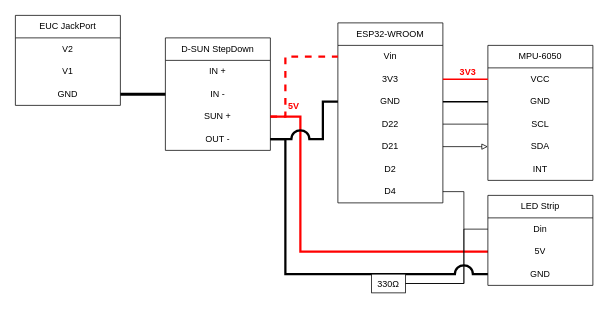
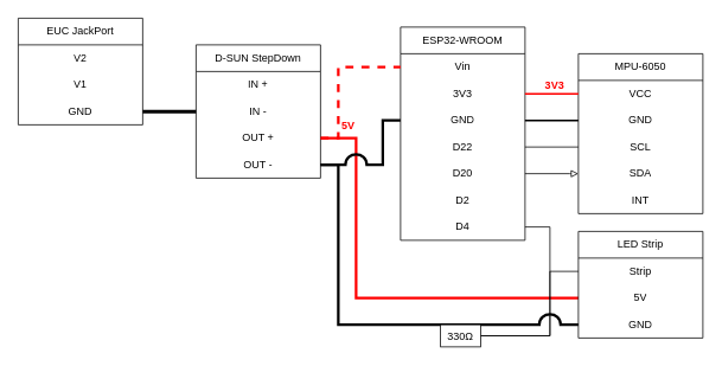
  <mxCell id="0" />
  <mxCell id="1" parent="0" />
  <mxCell id="2" value="" style="edgeStyle=orthogonalEdgeStyle;html=1;endArrow=none;endFill=0;rounded=0;strokeColor=#FF0000;strokeWidth=3;" parent="1" source="25" target="37" edge="1"><mxGeometry relative="1" as="geometry"><mxPoint x="460" y="355" as="targetPoint" /><mxPoint x="360" y="155" as="sourcePoint" /><Array as="points"><mxPoint x="400" y="155" /><mxPoint x="400" y="335" /></Array></mxGeometry></mxCell>
  <mxCell id="3" value="ESP32-WROOM" style="swimlane;fontStyle=0;childLayout=stackLayout;horizontal=1;startSize=30;horizontalStack=0;resizeParent=1;resizeParentMax=0;resizeLast=0;collapsible=1;marginBottom=0;whiteSpace=wrap;html=1;" parent="1" vertex="1"><mxGeometry x="450" y="30" width="140" height="240" as="geometry" /></mxCell>
  <mxCell id="4" value="Vin" style="text;strokeColor=none;fillColor=none;align=center;verticalAlign=middle;spacingLeft=4;spacingRight=4;overflow=hidden;points=[[0,0.5],[1,0.5]];portConstraint=eastwest;rotatable=0;whiteSpace=wrap;html=1;" parent="3" vertex="1"><mxGeometry y="30" width="140" height="30" as="geometry" /></mxCell>
  <mxCell id="5" value="3V3" style="text;strokeColor=none;fillColor=none;align=center;verticalAlign=middle;spacingLeft=4;spacingRight=4;overflow=hidden;points=[[0,0.5],[1,0.5]];portConstraint=eastwest;rotatable=0;whiteSpace=wrap;html=1;" parent="3" vertex="1"><mxGeometry y="60" width="140" height="30" as="geometry" /></mxCell>
  <mxCell id="6" value="GND" style="text;strokeColor=none;fillColor=none;align=center;verticalAlign=middle;spacingLeft=4;spacingRight=4;overflow=hidden;points=[[0,0.5],[1,0.5]];portConstraint=eastwest;rotatable=0;whiteSpace=wrap;html=1;" parent="3" vertex="1"><mxGeometry y="90" width="140" height="30" as="geometry" /></mxCell>
  <mxCell id="7" value="D22" style="text;strokeColor=none;fillColor=none;align=center;verticalAlign=middle;spacingLeft=4;spacingRight=4;overflow=hidden;points=[[0,0.5],[1,0.5]];portConstraint=eastwest;rotatable=0;whiteSpace=wrap;html=1;" parent="3" vertex="1"><mxGeometry y="120" width="140" height="30" as="geometry" /></mxCell>
- <mxCell id="8" value="D21" style="text;strokeColor=none;fillColor=none;align=center;verticalAlign=middle;spacingLeft=4;spacingRight=4;overflow=hidden;points=[[0,0.5],[1,0.5]];portConstraint=eastwest;rotatable=0;whiteSpace=wrap;html=1;" parent="3" vertex="1"><mxGeometry y="150" width="140" height="30" as="geometry" /></mxCell>
+ <mxCell id="8" value="D20" style="text;strokeColor=none;fillColor=none;align=center;verticalAlign=middle;spacingLeft=4;spacingRight=4;overflow=hidden;points=[[0,0.5],[1,0.5]];portConstraint=eastwest;rotatable=0;whiteSpace=wrap;html=1;" parent="3" vertex="1"><mxGeometry y="150" width="140" height="30" as="geometry" /></mxCell>
  <mxCell id="9" value="D2" style="text;strokeColor=none;fillColor=none;align=center;verticalAlign=middle;spacingLeft=4;spacingRight=4;overflow=hidden;points=[[0,0.5],[1,0.5]];portConstraint=eastwest;rotatable=0;whiteSpace=wrap;html=1;" parent="3" vertex="1"><mxGeometry y="180" width="140" height="30" as="geometry" /></mxCell>
  <mxCell id="10" value="D4" style="text;strokeColor=none;fillColor=none;align=center;verticalAlign=middle;spacingLeft=4;spacingRight=4;overflow=hidden;points=[[0,0.5],[1,0.5]];portConstraint=eastwest;rotatable=0;whiteSpace=wrap;html=1;" parent="3" vertex="1"><mxGeometry y="210" width="140" height="30" as="geometry" /></mxCell>
  <mxCell id="11" value="MPU-6050" style="swimlane;fontStyle=0;childLayout=stackLayout;horizontal=1;startSize=30;horizontalStack=0;resizeParent=1;resizeParentMax=0;resizeLast=0;collapsible=1;marginBottom=0;whiteSpace=wrap;html=1;" parent="1" vertex="1"><mxGeometry x="650" y="60" width="140" height="180" as="geometry" /></mxCell>
  <mxCell id="12" value="VCC" style="text;strokeColor=none;fillColor=none;align=center;verticalAlign=middle;spacingLeft=4;spacingRight=4;overflow=hidden;points=[[0,0.5],[1,0.5]];portConstraint=eastwest;rotatable=0;whiteSpace=wrap;html=1;" parent="11" vertex="1"><mxGeometry y="30" width="140" height="30" as="geometry" /></mxCell>
  <mxCell id="13" value="GND" style="text;strokeColor=none;fillColor=none;align=center;verticalAlign=middle;spacingLeft=4;spacingRight=4;overflow=hidden;points=[[0,0.5],[1,0.5]];portConstraint=eastwest;rotatable=0;whiteSpace=wrap;html=1;" parent="11" vertex="1"><mxGeometry y="60" width="140" height="30" as="geometry" /></mxCell>
  <mxCell id="14" value="SCL" style="text;strokeColor=none;fillColor=none;align=center;verticalAlign=middle;spacingLeft=4;spacingRight=4;overflow=hidden;points=[[0,0.5],[1,0.5]];portConstraint=eastwest;rotatable=0;whiteSpace=wrap;html=1;" parent="11" vertex="1"><mxGeometry y="90" width="140" height="30" as="geometry" /></mxCell>
  <mxCell id="15" value="SDA" style="text;strokeColor=none;fillColor=none;align=center;verticalAlign=middle;spacingLeft=4;spacingRight=4;overflow=hidden;points=[[0,0.5],[1,0.5]];portConstraint=eastwest;rotatable=0;whiteSpace=wrap;html=1;" parent="11" vertex="1"><mxGeometry y="120" width="140" height="30" as="geometry" /></mxCell>
  <mxCell id="16" value="INT" style="text;strokeColor=none;fillColor=none;align=center;verticalAlign=middle;spacingLeft=4;spacingRight=4;overflow=hidden;points=[[0,0.5],[1,0.5]];portConstraint=eastwest;rotatable=0;whiteSpace=wrap;html=1;" parent="11" vertex="1"><mxGeometry y="150" width="140" height="30" as="geometry" /></mxCell>
  <mxCell id="17" style="edgeStyle=orthogonalEdgeStyle;html=1;endArrow=none;endFill=0;rounded=0;strokeWidth=2;" parent="1" source="6" target="13" edge="1"><mxGeometry relative="1" as="geometry"><mxPoint x="630" y="220" as="targetPoint" /></mxGeometry></mxCell>
  <mxCell id="18" style="edgeStyle=orthogonalEdgeStyle;html=1;endArrow=none;endFill=0;rounded=0;strokeColor=#FF0000;strokeWidth=2;" parent="1" source="5" target="12" edge="1"><mxGeometry relative="1" as="geometry"><mxPoint x="680" y="135" as="targetPoint" /><mxPoint x="530" y="115" as="sourcePoint" /><Array as="points"><mxPoint x="650" y="105" /><mxPoint x="650" y="105" /></Array></mxGeometry></mxCell>
  <mxCell id="19" value="&lt;b&gt;3V3&lt;/b&gt;" style="edgeLabel;html=1;align=center;verticalAlign=middle;resizable=0;points=[];fontSize=12;fontColor=#FF0000;" parent="18" vertex="1" connectable="0"><mxGeometry x="-0.22" y="1" relative="1" as="geometry"><mxPoint x="9" y="-9" as="offset" /></mxGeometry></mxCell>
  <mxCell id="20" style="edgeStyle=orthogonalEdgeStyle;html=1;endArrow=block;endFill=0;rounded=0;" parent="1" source="8" target="15" edge="1"><mxGeometry relative="1" as="geometry"><mxPoint x="680" y="225" as="targetPoint" /><mxPoint x="530" y="175" as="sourcePoint" /><Array as="points"><mxPoint x="640" y="195" /><mxPoint x="640" y="195" /></Array></mxGeometry></mxCell>
  <mxCell id="21" style="edgeStyle=orthogonalEdgeStyle;html=1;endArrow=none;endFill=0;rounded=0;" parent="1" source="7" target="14" edge="1"><mxGeometry relative="1" as="geometry"><mxPoint x="680" y="195" as="targetPoint" /><mxPoint x="530" y="235" as="sourcePoint" /><Array as="points"><mxPoint x="580" y="165" /><mxPoint x="580" y="155" /></Array></mxGeometry></mxCell>
  <mxCell id="22" value="D-SUN StepDown" style="swimlane;fontStyle=0;childLayout=stackLayout;horizontal=1;startSize=30;horizontalStack=0;resizeParent=1;resizeParentMax=0;resizeLast=0;collapsible=1;marginBottom=0;whiteSpace=wrap;html=1;" parent="1" vertex="1"><mxGeometry x="220" y="50" width="140" height="150" as="geometry" /></mxCell>
  <mxCell id="23" value="IN +" style="text;strokeColor=none;fillColor=none;align=center;verticalAlign=middle;spacingLeft=4;spacingRight=4;overflow=hidden;points=[[0,0.5],[1,0.5]];portConstraint=eastwest;rotatable=0;whiteSpace=wrap;html=1;" parent="22" vertex="1"><mxGeometry y="30" width="140" height="30" as="geometry" /></mxCell>
  <mxCell id="24" value="IN -" style="text;strokeColor=none;fillColor=none;align=center;verticalAlign=middle;spacingLeft=4;spacingRight=4;overflow=hidden;points=[[0,0.5],[1,0.5]];portConstraint=eastwest;rotatable=0;whiteSpace=wrap;html=1;" parent="22" vertex="1"><mxGeometry y="60" width="140" height="30" as="geometry" /></mxCell>
- <mxCell id="25" value="SUN +" style="text;strokeColor=none;fillColor=none;align=center;verticalAlign=middle;spacingLeft=4;spacingRight=4;overflow=hidden;points=[[0,0.5],[1,0.5]];portConstraint=eastwest;rotatable=0;whiteSpace=wrap;html=1;" parent="22" vertex="1"><mxGeometry y="90" width="140" height="30" as="geometry" /></mxCell>
+ <mxCell id="25" value="OUT +" style="text;strokeColor=none;fillColor=none;align=center;verticalAlign=middle;spacingLeft=4;spacingRight=4;overflow=hidden;points=[[0,0.5],[1,0.5]];portConstraint=eastwest;rotatable=0;whiteSpace=wrap;html=1;" parent="22" vertex="1"><mxGeometry y="90" width="140" height="30" as="geometry" /></mxCell>
  <mxCell id="26" value="OUT -" style="text;strokeColor=none;fillColor=none;align=center;verticalAlign=middle;spacingLeft=4;spacingRight=4;overflow=hidden;points=[[0,0.5],[1,0.5]];portConstraint=eastwest;rotatable=0;whiteSpace=wrap;html=1;" parent="22" vertex="1"><mxGeometry y="120" width="140" height="30" as="geometry" /></mxCell>
  <mxCell id="27" style="edgeStyle=orthogonalEdgeStyle;html=1;endArrow=none;endFill=0;rounded=0;strokeColor=#FF0000;strokeWidth=3;dashed=1;" parent="1" source="25" target="4" edge="1"><mxGeometry relative="1" as="geometry"><mxPoint x="680" y="105" as="targetPoint" /><mxPoint x="580" y="145" as="sourcePoint" /><Array as="points"><mxPoint x="380" y="155" /><mxPoint x="380" y="75" /></Array></mxGeometry></mxCell>
  <mxCell id="28" value="5V" style="edgeLabel;html=1;align=center;verticalAlign=middle;resizable=0;points=[];fontSize=12;fontColor=#FF0000;fontStyle=1" parent="27" vertex="1" connectable="0"><mxGeometry x="0.405" y="-2" relative="1" as="geometry"><mxPoint x="-9" y="63" as="offset" /></mxGeometry></mxCell>
  <mxCell id="29" style="edgeStyle=orthogonalEdgeStyle;html=1;endArrow=none;endFill=0;rounded=0;jumpStyle=arc;jumpSize=20;strokeWidth=3;" parent="1" source="26" target="6" edge="1"><mxGeometry relative="1" as="geometry"><mxPoint x="440" y="84.947" as="targetPoint" /><mxPoint x="390" y="140" as="sourcePoint" /><Array as="points"><mxPoint x="430" y="185" /><mxPoint x="430" y="135" /></Array></mxGeometry></mxCell>
  <mxCell id="30" value="EUC JackPort" style="swimlane;fontStyle=0;childLayout=stackLayout;horizontal=1;startSize=30;horizontalStack=0;resizeParent=1;resizeParentMax=0;resizeLast=0;collapsible=1;marginBottom=0;whiteSpace=wrap;html=1;" parent="1" vertex="1"><mxGeometry x="20" y="20" width="140" height="120" as="geometry" /></mxCell>
  <mxCell id="31" value="V2" style="text;strokeColor=none;fillColor=none;align=center;verticalAlign=middle;spacingLeft=4;spacingRight=4;overflow=hidden;points=[[0,0.5],[1,0.5]];portConstraint=eastwest;rotatable=0;whiteSpace=wrap;html=1;" parent="30" vertex="1"><mxGeometry y="30" width="140" height="30" as="geometry" /></mxCell>
  <mxCell id="32" value="V1" style="text;strokeColor=none;fillColor=none;align=center;verticalAlign=middle;spacingLeft=4;spacingRight=4;overflow=hidden;points=[[0,0.5],[1,0.5]];portConstraint=eastwest;rotatable=0;whiteSpace=wrap;html=1;" parent="30" vertex="1"><mxGeometry y="60" width="140" height="30" as="geometry" /></mxCell>
  <mxCell id="33" value="GND" style="text;strokeColor=none;fillColor=none;align=center;verticalAlign=middle;spacingLeft=4;spacingRight=4;overflow=hidden;points=[[0,0.5],[1,0.5]];portConstraint=eastwest;rotatable=0;whiteSpace=wrap;html=1;" parent="30" vertex="1"><mxGeometry y="90" width="140" height="30" as="geometry" /></mxCell>
  <mxCell id="34" style="edgeStyle=orthogonalEdgeStyle;html=1;endArrow=none;endFill=0;rounded=0;strokeWidth=4;" parent="1" source="33" target="24" edge="1"><mxGeometry relative="1" as="geometry"><mxPoint x="450" y="95.043" as="targetPoint" /><mxPoint x="380" y="125.043" as="sourcePoint" /><Array as="points"><mxPoint x="170" y="125" /><mxPoint x="170" y="125" /></Array></mxGeometry></mxCell>
  <mxCell id="35" value="LED Strip" style="swimlane;fontStyle=0;childLayout=stackLayout;horizontal=1;startSize=30;horizontalStack=0;resizeParent=1;resizeParentMax=0;resizeLast=0;collapsible=1;marginBottom=0;whiteSpace=wrap;html=1;" parent="1" vertex="1"><mxGeometry x="650" y="260" width="140" height="120" as="geometry" /></mxCell>
- <mxCell id="36" value="Din" style="text;strokeColor=none;fillColor=none;align=center;verticalAlign=middle;spacingLeft=4;spacingRight=4;overflow=hidden;points=[[0,0.5],[1,0.5]];portConstraint=eastwest;rotatable=0;whiteSpace=wrap;html=1;" parent="35" vertex="1"><mxGeometry y="30" width="140" height="30" as="geometry" /></mxCell>
+ <mxCell id="36" value="Strip" style="text;strokeColor=none;fillColor=none;align=center;verticalAlign=middle;spacingLeft=4;spacingRight=4;overflow=hidden;points=[[0,0.5],[1,0.5]];portConstraint=eastwest;rotatable=0;whiteSpace=wrap;html=1;" parent="35" vertex="1"><mxGeometry y="30" width="140" height="30" as="geometry" /></mxCell>
  <mxCell id="37" value="5V" style="text;strokeColor=none;fillColor=none;align=center;verticalAlign=middle;spacingLeft=4;spacingRight=4;overflow=hidden;points=[[0,0.5],[1,0.5]];portConstraint=eastwest;rotatable=0;whiteSpace=wrap;html=1;" parent="35" vertex="1"><mxGeometry y="60" width="140" height="30" as="geometry" /></mxCell>
  <mxCell id="38" value="GND" style="text;strokeColor=none;fillColor=none;align=center;verticalAlign=middle;spacingLeft=4;spacingRight=4;overflow=hidden;points=[[0,0.5],[1,0.5]];portConstraint=eastwest;rotatable=0;whiteSpace=wrap;html=1;" parent="35" vertex="1"><mxGeometry y="90" width="140" height="30" as="geometry" /></mxCell>
  <mxCell id="39" style="edgeStyle=orthogonalEdgeStyle;html=1;endArrow=none;endFill=0;rounded=0;startArrow=none;" parent="1" source="42" target="36" edge="1"><mxGeometry relative="1" as="geometry"><mxPoint x="680" y="225" as="targetPoint" /><mxPoint x="600" y="300" as="sourcePoint" /><Array as="points"><mxPoint x="618" y="305" /></Array></mxGeometry></mxCell>
  <mxCell id="40" style="edgeStyle=orthogonalEdgeStyle;html=1;endArrow=none;endFill=0;rounded=0;jumpStyle=arc;jumpSize=20;strokeWidth=3;" parent="1" source="26" target="38" edge="1"><mxGeometry relative="1" as="geometry"><mxPoint x="650" y="335" as="targetPoint" /><mxPoint x="420" y="210" as="sourcePoint" /><Array as="points"><mxPoint x="380" y="185" /><mxPoint x="380" y="365" /></Array></mxGeometry></mxCell>
  <mxCell id="41" value="" style="edgeStyle=orthogonalEdgeStyle;html=1;endArrow=none;endFill=0;rounded=0;" parent="1" source="10" target="42" edge="1"><mxGeometry relative="1" as="geometry"><mxPoint x="640" y="325" as="targetPoint" /><mxPoint x="590" y="255" as="sourcePoint" /><Array as="points"><mxPoint x="618" y="255" /></Array></mxGeometry></mxCell>
  <mxCell id="42" value="&lt;font style=&quot;font-size: 12px;&quot;&gt;330&lt;span style=&quot;text-align: start;&quot;&gt;Ω&lt;/span&gt;&lt;/font&gt;" style="rounded=0;whiteSpace=wrap;html=1;" parent="1" vertex="1"><mxGeometry x="495" y="365" width="45" height="25" as="geometry" /></mxCell>
